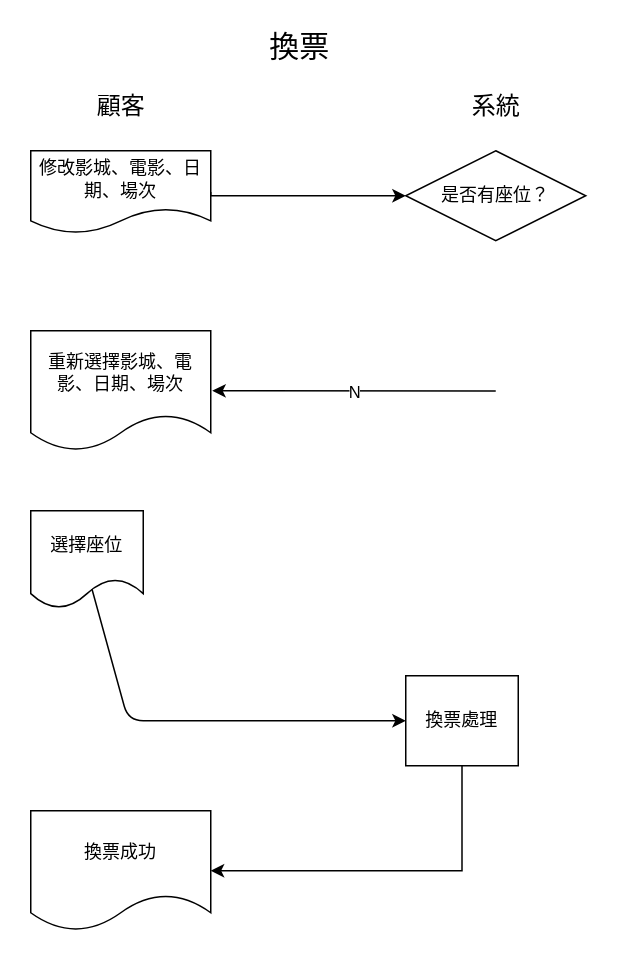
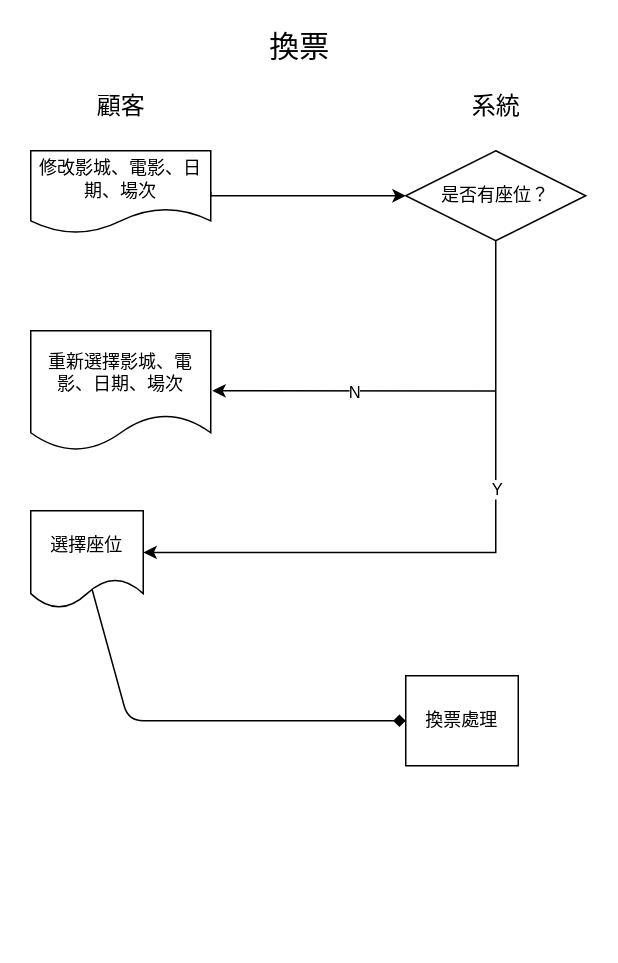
  <mxCell id="0" />
  <mxCell id="1" parent="0" />
  <mxCell id="2" value="&lt;font style=&quot;font-size: 20px&quot;&gt;換票&lt;/font&gt;" style="text;html=1;align=center;verticalAlign=middle;resizable=0;points=[];autosize=1;" parent="1" vertex="1"><mxGeometry x="169" y="20" width="60" height="20" as="geometry" /></mxCell>
  <mxCell id="3" value="&lt;font style=&quot;font-size: 16px&quot;&gt;顧客&lt;/font&gt;" style="text;html=1;align=center;verticalAlign=middle;resizable=0;points=[];autosize=1;" parent="1" vertex="1"><mxGeometry x="55" y="60" width="50" height="20" as="geometry" /></mxCell>
  <mxCell id="4" value="&lt;font style=&quot;font-size: 16px&quot;&gt;系統&lt;/font&gt;" style="text;html=1;align=center;verticalAlign=middle;resizable=0;points=[];autosize=1;" parent="1" vertex="1"><mxGeometry x="305" y="60" width="50" height="20" as="geometry" /></mxCell>
  <mxCell id="5" style="edgeStyle=orthogonalEdgeStyle;rounded=0;orthogonalLoop=1;jettySize=auto;html=1;exitX=1;exitY=0.5;exitDx=0;exitDy=0;entryX=0;entryY=0.5;entryDx=0;entryDy=0;" parent="1" source="6" edge="1"><mxGeometry relative="1" as="geometry"><mxPoint x="270" y="130" as="targetPoint" /><Array as="points"><mxPoint x="140" y="130" /></Array></mxGeometry></mxCell>
  <mxCell id="6" value="修改影城、電影、日期、場次" style="shape=document;whiteSpace=wrap;html=1;boundedLbl=1;" parent="1" vertex="1"><mxGeometry x="20" y="100" width="120" height="55" as="geometry" /></mxCell>
+ <mxCell id="7" style="edgeStyle=orthogonalEdgeStyle;rounded=0;orthogonalLoop=1;jettySize=auto;html=1;exitX=0.5;exitY=1;exitDx=0;exitDy=0;entryX=1.001;entryY=0.427;entryDx=0;entryDy=0;entryPerimeter=0;" parent="1" source="9" target="11" edge="1"><mxGeometry relative="1" as="geometry" /></mxCell>
+ <mxCell id="8" value="Y" style="edgeLabel;html=1;align=center;verticalAlign=middle;resizable=0;points=[];" parent="7" vertex="1" connectable="0"><mxGeometry x="-0.253" relative="1" as="geometry"><mxPoint as="offset" /></mxGeometry></mxCell>
  <mxCell id="9" value="是否有座位？" style="shape=rhombus;perimeter=rhombusPerimeter;whiteSpace=wrap;html=1;align=center;" parent="1" vertex="1"><mxGeometry x="270" y="100" width="120" height="60" as="geometry" /></mxCell>
  <mxCell id="10" value="重新選擇影城、電影、日期、場次" style="shape=document;whiteSpace=wrap;html=1;boundedLbl=1;" parent="1" vertex="1"><mxGeometry x="20" y="220" width="120" height="80" as="geometry" /></mxCell>
  <mxCell id="11" value="選擇座位" style="shape=document;whiteSpace=wrap;html=1;boundedLbl=1;" parent="1" vertex="1"><mxGeometry x="20" y="340" width="75" height="65" as="geometry" /></mxCell>
  <mxCell id="12" value="" style="endArrow=classic;html=1;" parent="1" edge="1"><mxGeometry width="50" height="50" relative="1" as="geometry"><mxPoint x="330" y="260.14" as="sourcePoint" /><mxPoint x="141" y="260.034" as="targetPoint" /></mxGeometry></mxCell>
  <mxCell id="13" value="N" style="edgeLabel;html=1;align=center;verticalAlign=middle;resizable=0;points=[];" parent="12" vertex="1" connectable="0"><mxGeometry x="-0.118" y="1" relative="1" as="geometry"><mxPoint x="-11.67" y="-1.09" as="offset" /></mxGeometry></mxCell>
- <mxCell id="14" style="edgeStyle=orthogonalEdgeStyle;rounded=0;orthogonalLoop=1;jettySize=auto;html=1;exitX=0.5;exitY=1;exitDx=0;exitDy=0;entryX=1;entryY=0.5;entryDx=0;entryDy=0;" parent="1" source="15" target="17" edge="1"><mxGeometry relative="1" as="geometry" /></mxCell>
  <mxCell id="15" value="換票處理" style="rounded=0;whiteSpace=wrap;html=1;" parent="1" vertex="1"><mxGeometry x="270" y="450" width="75" height="60" as="geometry" /></mxCell>
- <mxCell id="16" value="" style="endArrow=classic;html=1;entryX=0;entryY=0.5;entryDx=0;entryDy=0;exitX=0.544;exitY=0.802;exitDx=0;exitDy=0;exitPerimeter=0;" parent="1" source="11" target="15" edge="1"><mxGeometry width="50" height="50" relative="1" as="geometry"><mxPoint x="85" y="430" as="sourcePoint" /><mxPoint x="175" y="500" as="targetPoint" /><Array as="points"><mxPoint x="85" y="480" /></Array></mxGeometry></mxCell>
- <mxCell id="17" value="換票成功" style="shape=document;whiteSpace=wrap;html=1;boundedLbl=1;" parent="1" vertex="1"><mxGeometry x="20" y="540" width="120" height="80" as="geometry" /></mxCell>
+ <mxCell id="16" value="" style="endArrow=diamond;html=1;entryX=0;entryY=0.5;entryDx=0;entryDy=0;exitX=0.544;exitY=0.802;exitDx=0;exitDy=0;exitPerimeter=0;" parent="1" source="11" target="15" edge="1"><mxGeometry width="50" height="50" relative="1" as="geometry"><mxPoint x="85" y="430" as="sourcePoint" /><mxPoint x="175" y="500" as="targetPoint" /><Array as="points"><mxPoint x="85" y="480" /></Array></mxGeometry></mxCell>
